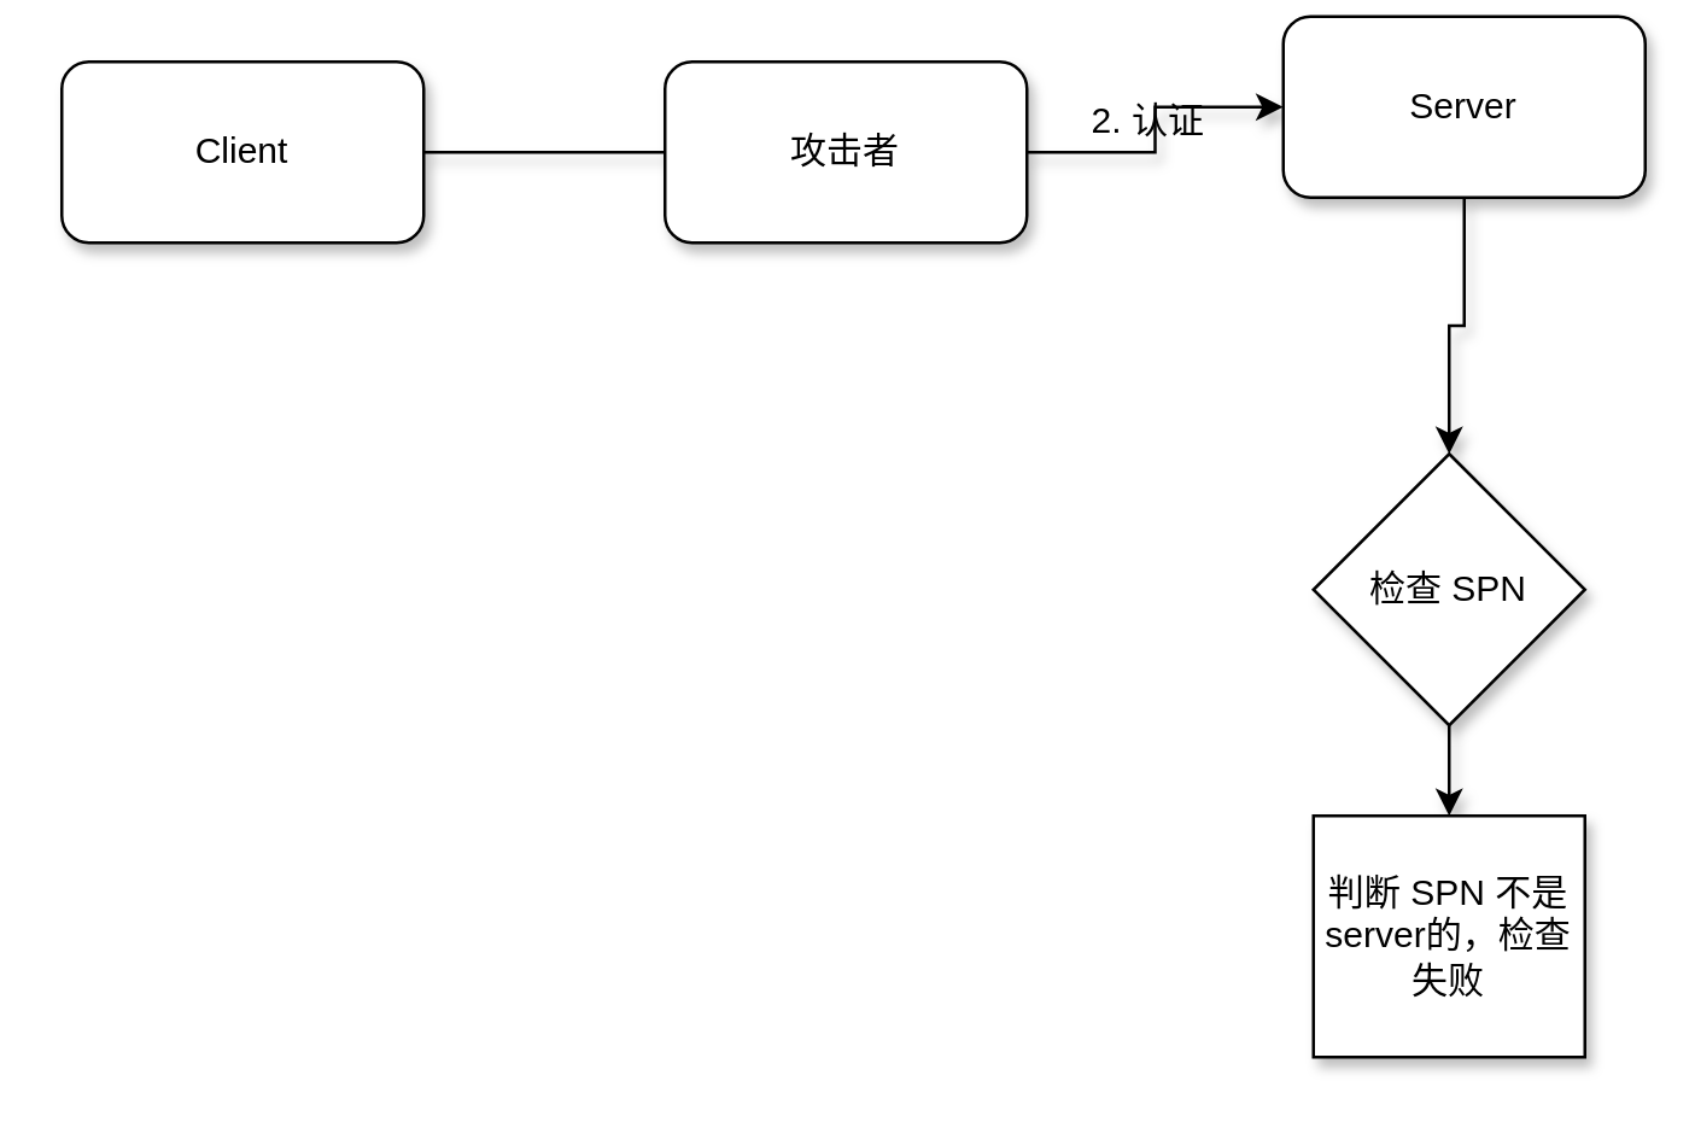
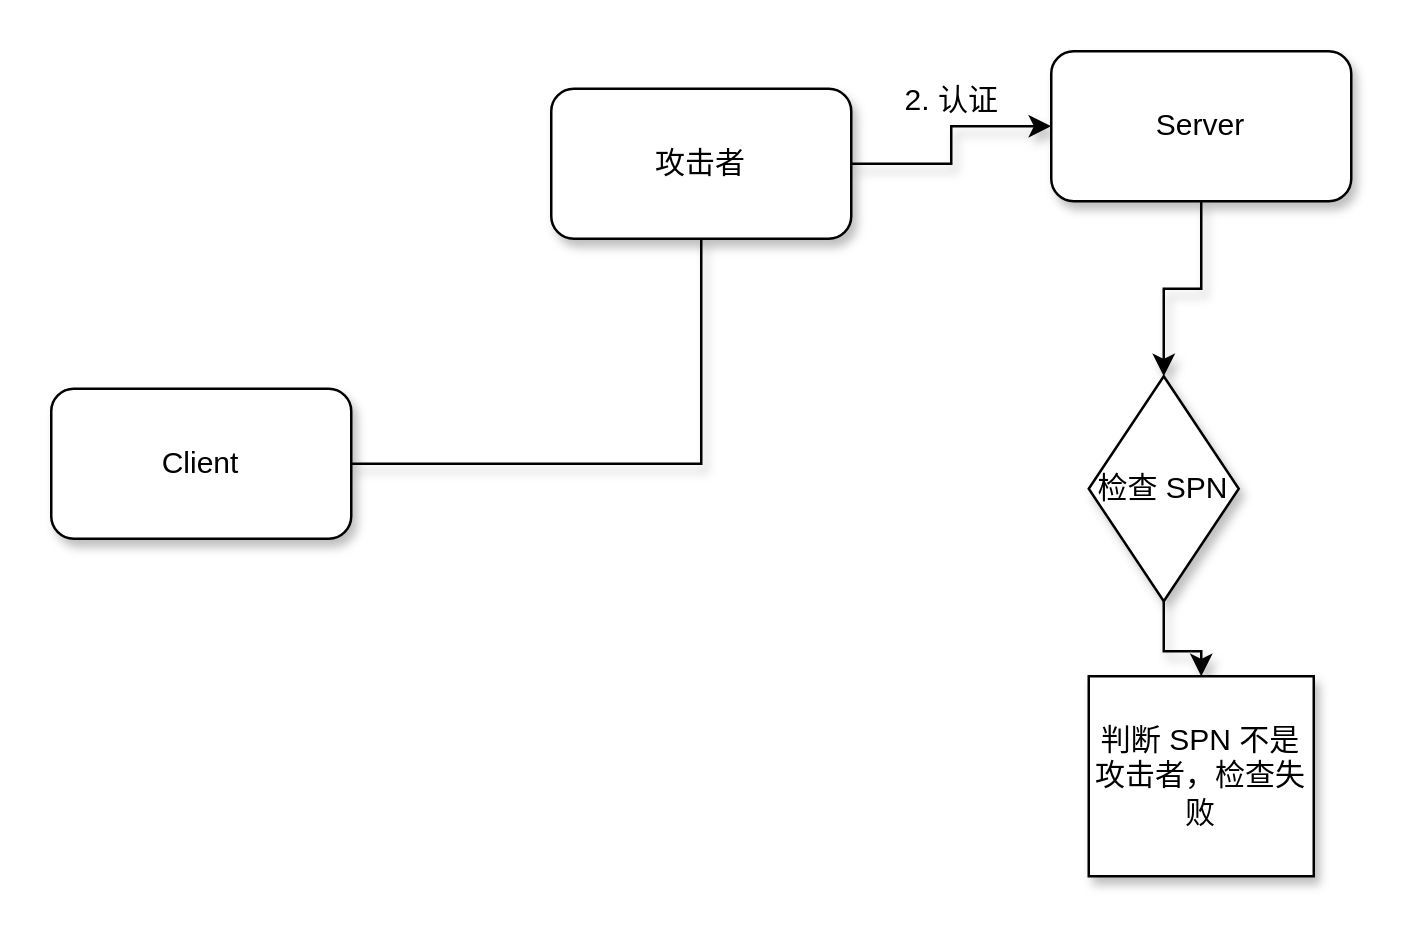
  <mxCell id="0" />
  <mxCell id="1" parent="0" />
  <mxCell id="2" value="" style="edgeStyle=orthogonalEdgeStyle;rounded=0;orthogonalLoop=1;jettySize=auto;html=1;shadow=1;endArrow=none;" parent="1" source="3" target="5" edge="1"><mxGeometry relative="1" as="geometry" /></mxCell>
- <mxCell id="3" value="Client" style="rounded=1;whiteSpace=wrap;html=1;shadow=1;" parent="1" vertex="1"><mxGeometry x="20" y="20" width="120" height="60" as="geometry" /></mxCell>
+ <mxCell id="3" value="Client" style="rounded=1;whiteSpace=wrap;html=1;shadow=1;" parent="1" vertex="1"><mxGeometry x="20" y="155" width="120" height="60" as="geometry" /></mxCell>
  <mxCell id="4" value="" style="edgeStyle=orthogonalEdgeStyle;rounded=0;orthogonalLoop=1;jettySize=auto;html=1;shadow=1;" parent="1" source="5" target="7" edge="1"><mxGeometry relative="1" as="geometry" /></mxCell>
- <mxCell id="5" value="攻击者" style="rounded=1;whiteSpace=wrap;html=1;shadow=1;" parent="1" vertex="1"><mxGeometry x="220" y="20" width="120" height="60" as="geometry" /></mxCell>
+ <mxCell id="5" value="攻击者" style="rounded=1;whiteSpace=wrap;html=1;shadow=1;" parent="1" vertex="1"><mxGeometry x="220" y="35" width="120" height="60" as="geometry" /></mxCell>
  <mxCell id="6" value="" style="edgeStyle=orthogonalEdgeStyle;rounded=0;orthogonalLoop=1;jettySize=auto;html=1;shadow=1;" parent="1" source="7" target="10" edge="1"><mxGeometry relative="1" as="geometry" /></mxCell>
- <mxCell id="7" value="Server" style="rounded=1;whiteSpace=wrap;html=1;shadow=1;" parent="1" vertex="1"><mxGeometry x="425" y="5" width="120" height="60" as="geometry" /></mxCell>
+ <mxCell id="7" value="Server" style="rounded=1;whiteSpace=wrap;html=1;shadow=1;" parent="1" vertex="1"><mxGeometry x="420" y="20" width="120" height="60" as="geometry" /></mxCell>
  <mxCell id="8" value="2. 认证" style="text;html=1;align=center;verticalAlign=middle;resizable=0;points=[];autosize=1;shadow=1;" parent="1" vertex="1"><mxGeometry x="355" y="30" width="50" height="20" as="geometry" /></mxCell>
  <mxCell id="9" value="" style="edgeStyle=orthogonalEdgeStyle;rounded=0;orthogonalLoop=1;jettySize=auto;html=1;shadow=1;" parent="1" source="10" target="11" edge="1"><mxGeometry relative="1" as="geometry" /></mxCell>
- <mxCell id="10" value="检查 SPN" style="rhombus;whiteSpace=wrap;html=1;shadow=1;" parent="1" vertex="1"><mxGeometry x="435" y="150" width="90" height="90" as="geometry" /></mxCell>
- <mxCell id="11" value="判断 SPN 不是 server的，检查失败" style="whiteSpace=wrap;html=1;shadow=1;" parent="1" vertex="1"><mxGeometry x="435" y="270" width="90" height="80" as="geometry" /></mxCell>
+ <mxCell id="10" value="检查 SPN" style="rhombus;whiteSpace=wrap;html=1;shadow=1;" parent="1" vertex="1"><mxGeometry x="435" y="150" width="60" height="90" as="geometry" /></mxCell>
+ <mxCell id="11" value="判断 SPN 不是 攻击者，检查失败" style="whiteSpace=wrap;html=1;shadow=1;" parent="1" vertex="1"><mxGeometry x="435" y="270" width="90" height="80" as="geometry" /></mxCell>
